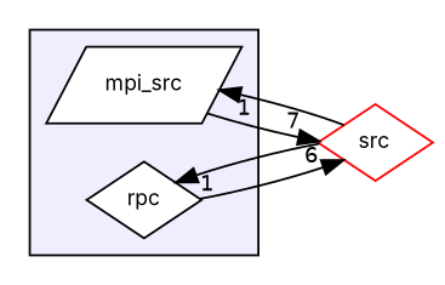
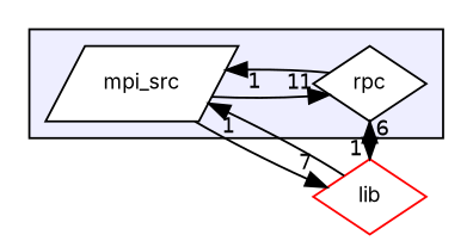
  digraph {
    compound=true
    fontname=Inter
    rankdir=LR
    node [color=black fillcolor=white fontname=Inter fontsize=10 shape=diamond style=filled]
    edge [fontname=Inter headlabel=1 labeldistance=1.5 labelfontname=Helvetica labelfontsize=10]
    n1 [label=mpi_src shape=parallelogram]
    n2 [label=rpc]
-   n3 [color=red label=src]
+   n3 [color=red label=lib]
    subgraph cluster_1 {
      bgcolor="#eeeeff"
      pencolor=black
      n1
      n2
    }
+   n1 -> n2 [headlabel=11]
    n1 -> n3 [headlabel=7]
+   n2 -> n1
    n2 -> n3 [headlabel=6]
    n3 -> n1
    n3 -> n2
  }
